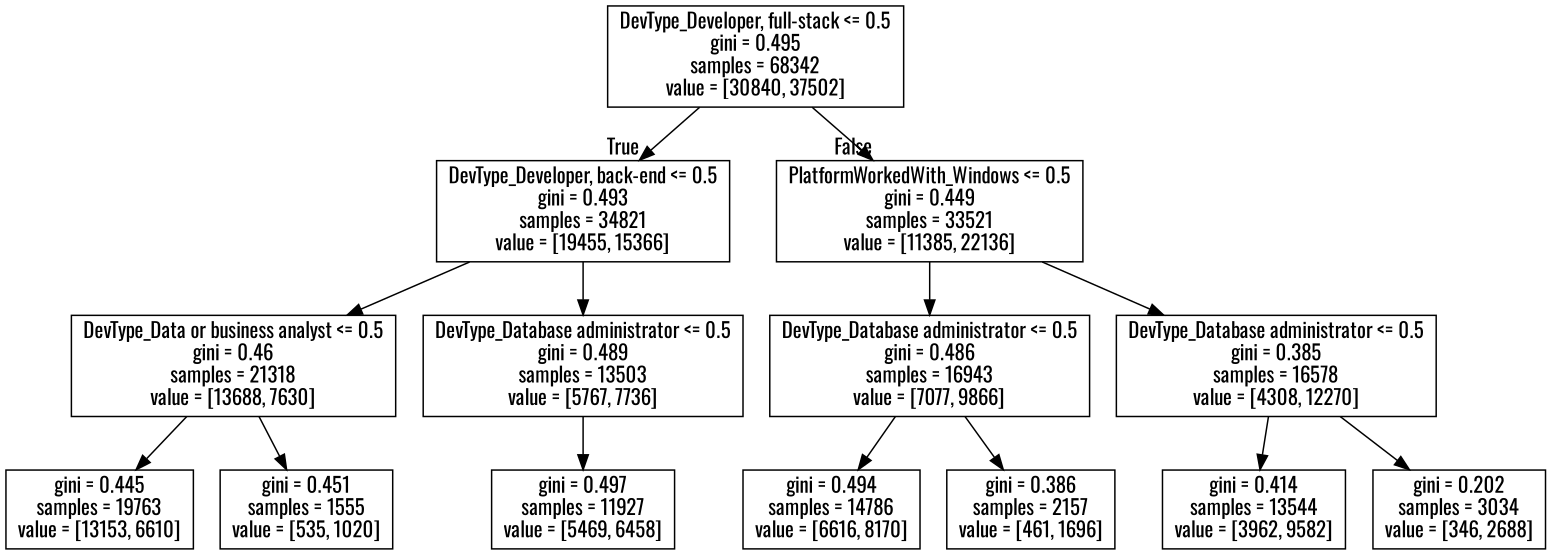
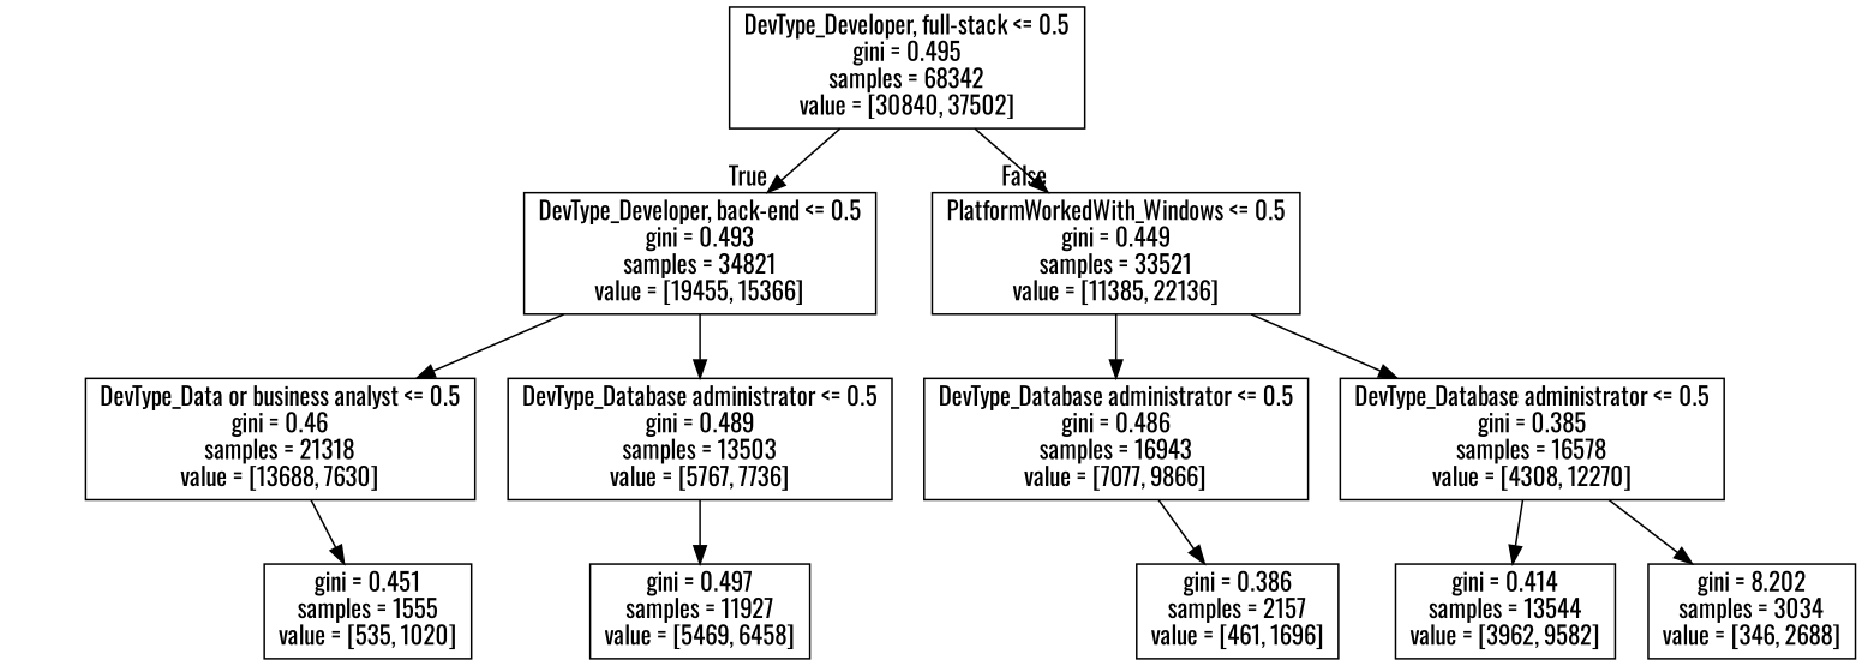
  digraph {
    fontname=Oswald
    node [fontname=Oswald shape=box]
    edge [fontname=Oswald]
    n1 [label="DevType_Developer, full-stack <= 0.5\ngini = 0.495\nsamples = 68342\nvalue = [30840, 37502]"]
    n2 [label="DevType_Developer, back-end <= 0.5\ngini = 0.493\nsamples = 34821\nvalue = [19455, 15366]"]
    n3 [label="PlatformWorkedWith_Windows <= 0.5\ngini = 0.449\nsamples = 33521\nvalue = [11385, 22136]"]
    n4 [label="DevType_Data or business analyst <= 0.5\ngini = 0.46\nsamples = 21318\nvalue = [13688, 7630]"]
    n5 [label="DevType_Database administrator <= 0.5\ngini = 0.489\nsamples = 13503\nvalue = [5767, 7736]"]
    n6 [label="DevType_Database administrator <= 0.5\ngini = 0.486\nsamples = 16943\nvalue = [7077, 9866]"]
    n7 [label="DevType_Database administrator <= 0.5\ngini = 0.385\nsamples = 16578\nvalue = [4308, 12270]"]
-   n8 [label="gini = 0.445\nsamples = 19763\nvalue = [13153, 6610]"]
    n9 [label="gini = 0.451\nsamples = 1555\nvalue = [535, 1020]"]
    n10 [label="gini = 0.497\nsamples = 11927\nvalue = [5469, 6458]"]
-   n11 [label="gini = 0.494\nsamples = 14786\nvalue = [6616, 8170]"]
    n12 [label="gini = 0.386\nsamples = 2157\nvalue = [461, 1696]"]
    n13 [label="gini = 0.414\nsamples = 13544\nvalue = [3962, 9582]"]
-   n14 [label="gini = 0.202\nsamples = 3034\nvalue = [346, 2688]"]
+   n14 [label="gini = 8.202\nsamples = 3034\nvalue = [346, 2688]"]
    n1 -> n2 [headlabel=True labelangle=45 labeldistance=2.5]
    n1 -> n3 [headlabel=False labelangle=-45 labeldistance=2.5]
    n2 -> n4
    n2 -> n5
    n3 -> n6
    n3 -> n7
-   n4 -> n8
    n4 -> n9
    n5 -> n10
-   n6 -> n11
    n6 -> n12
    n7 -> n13
    n7 -> n14
  }
